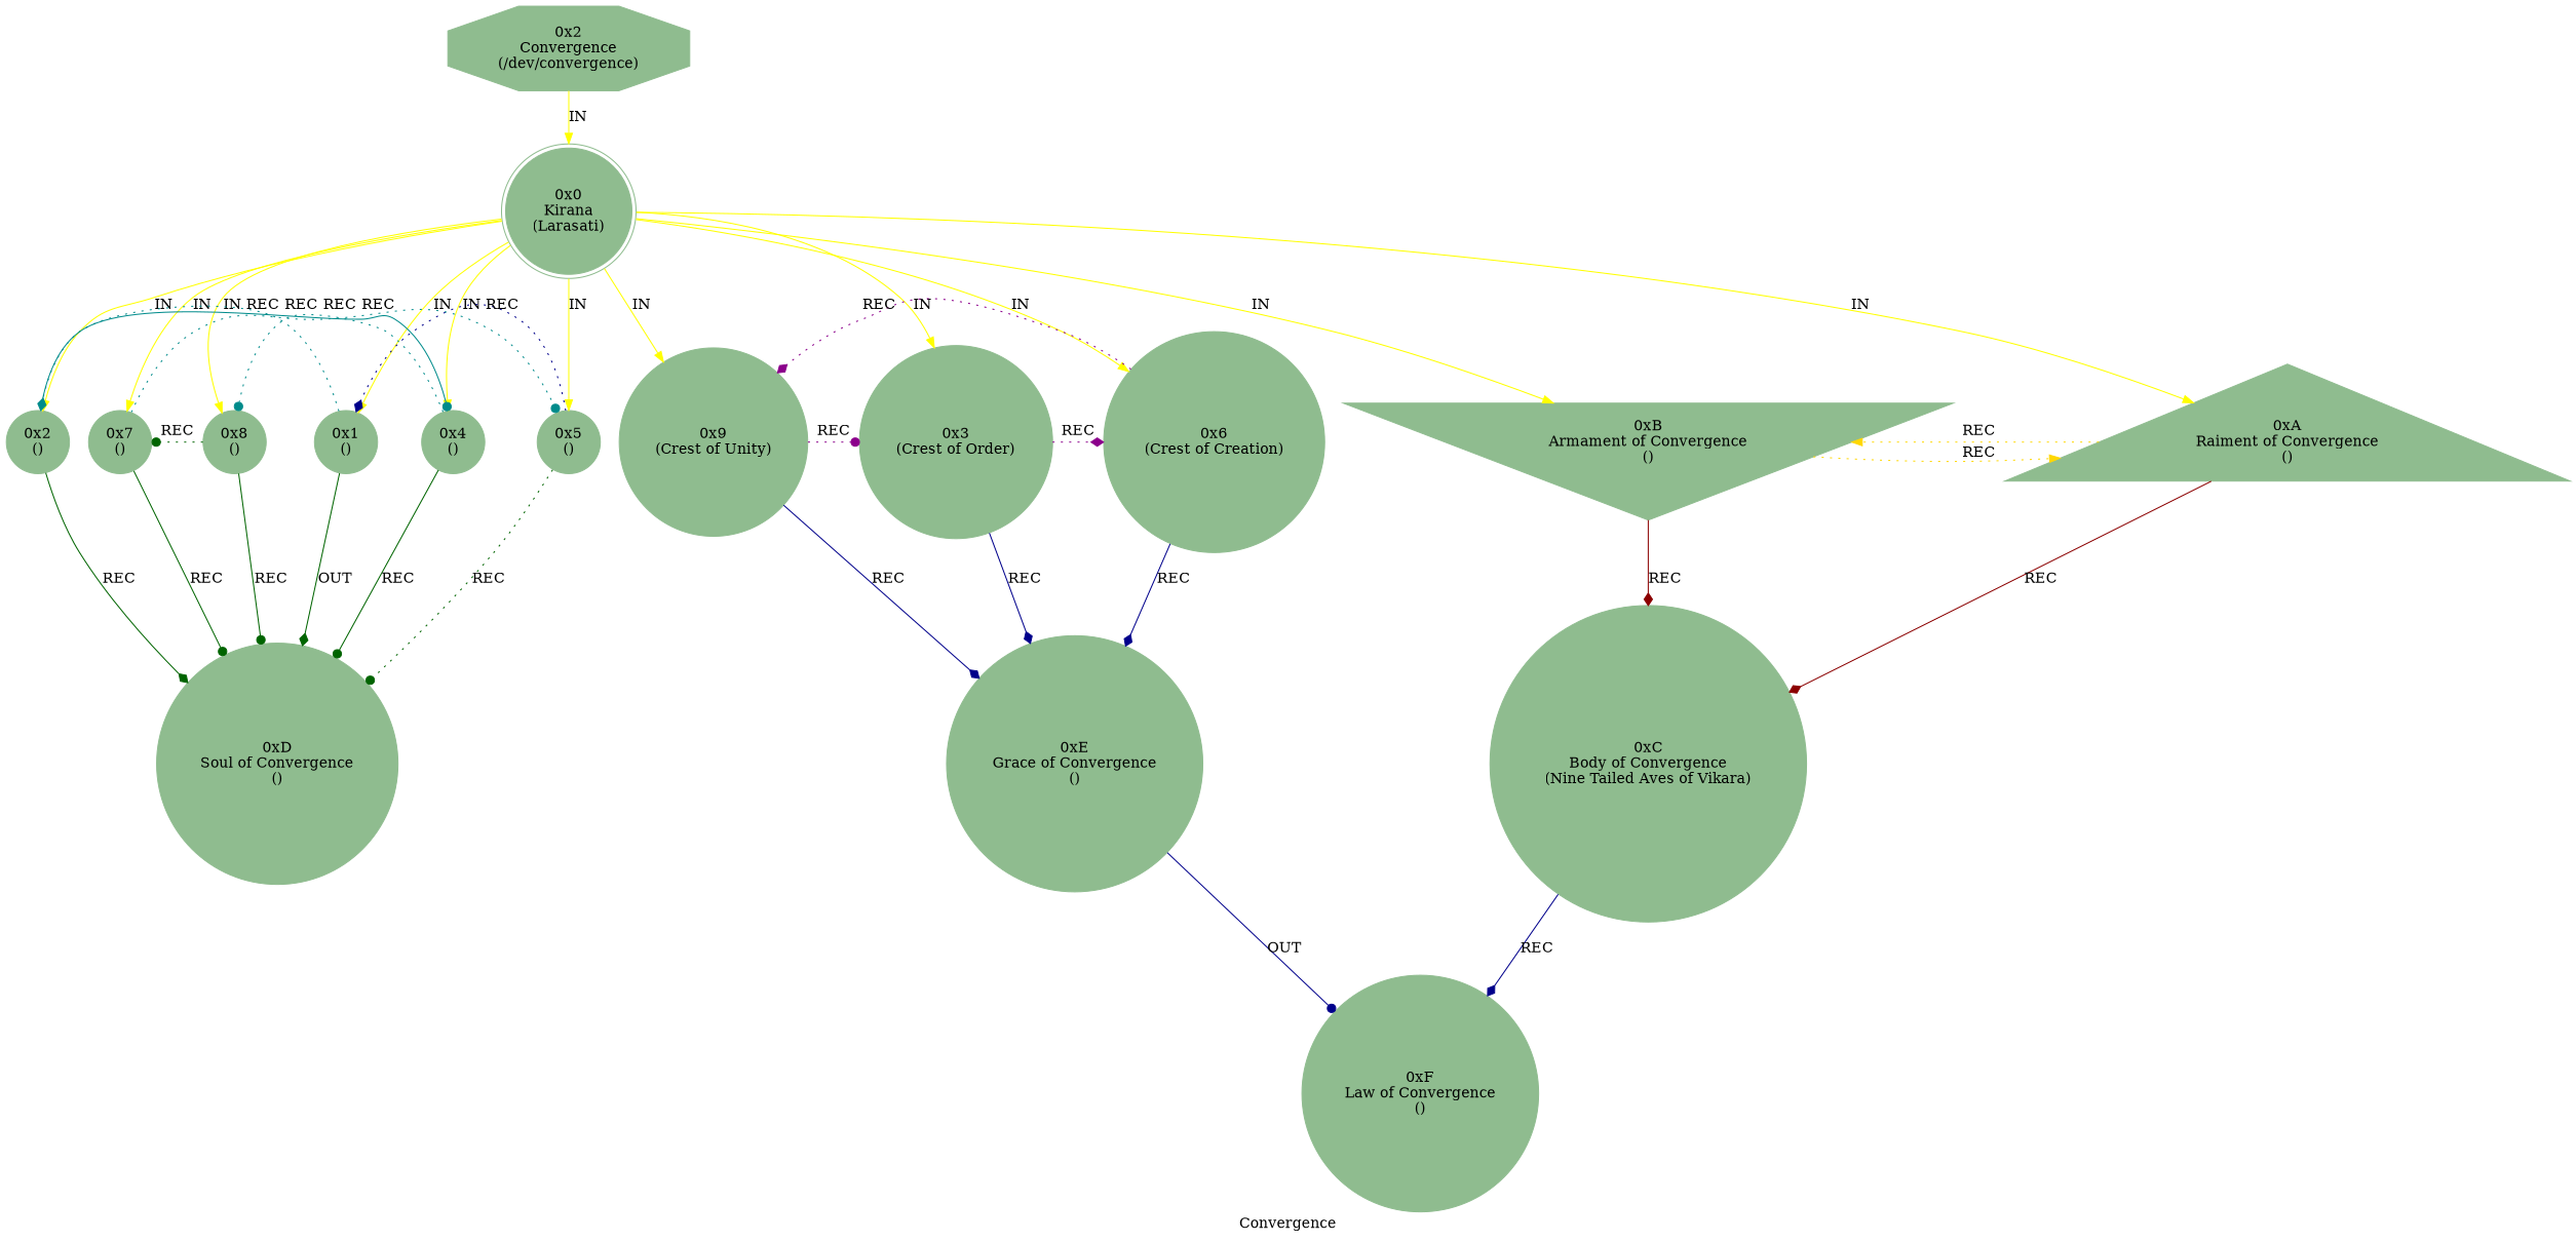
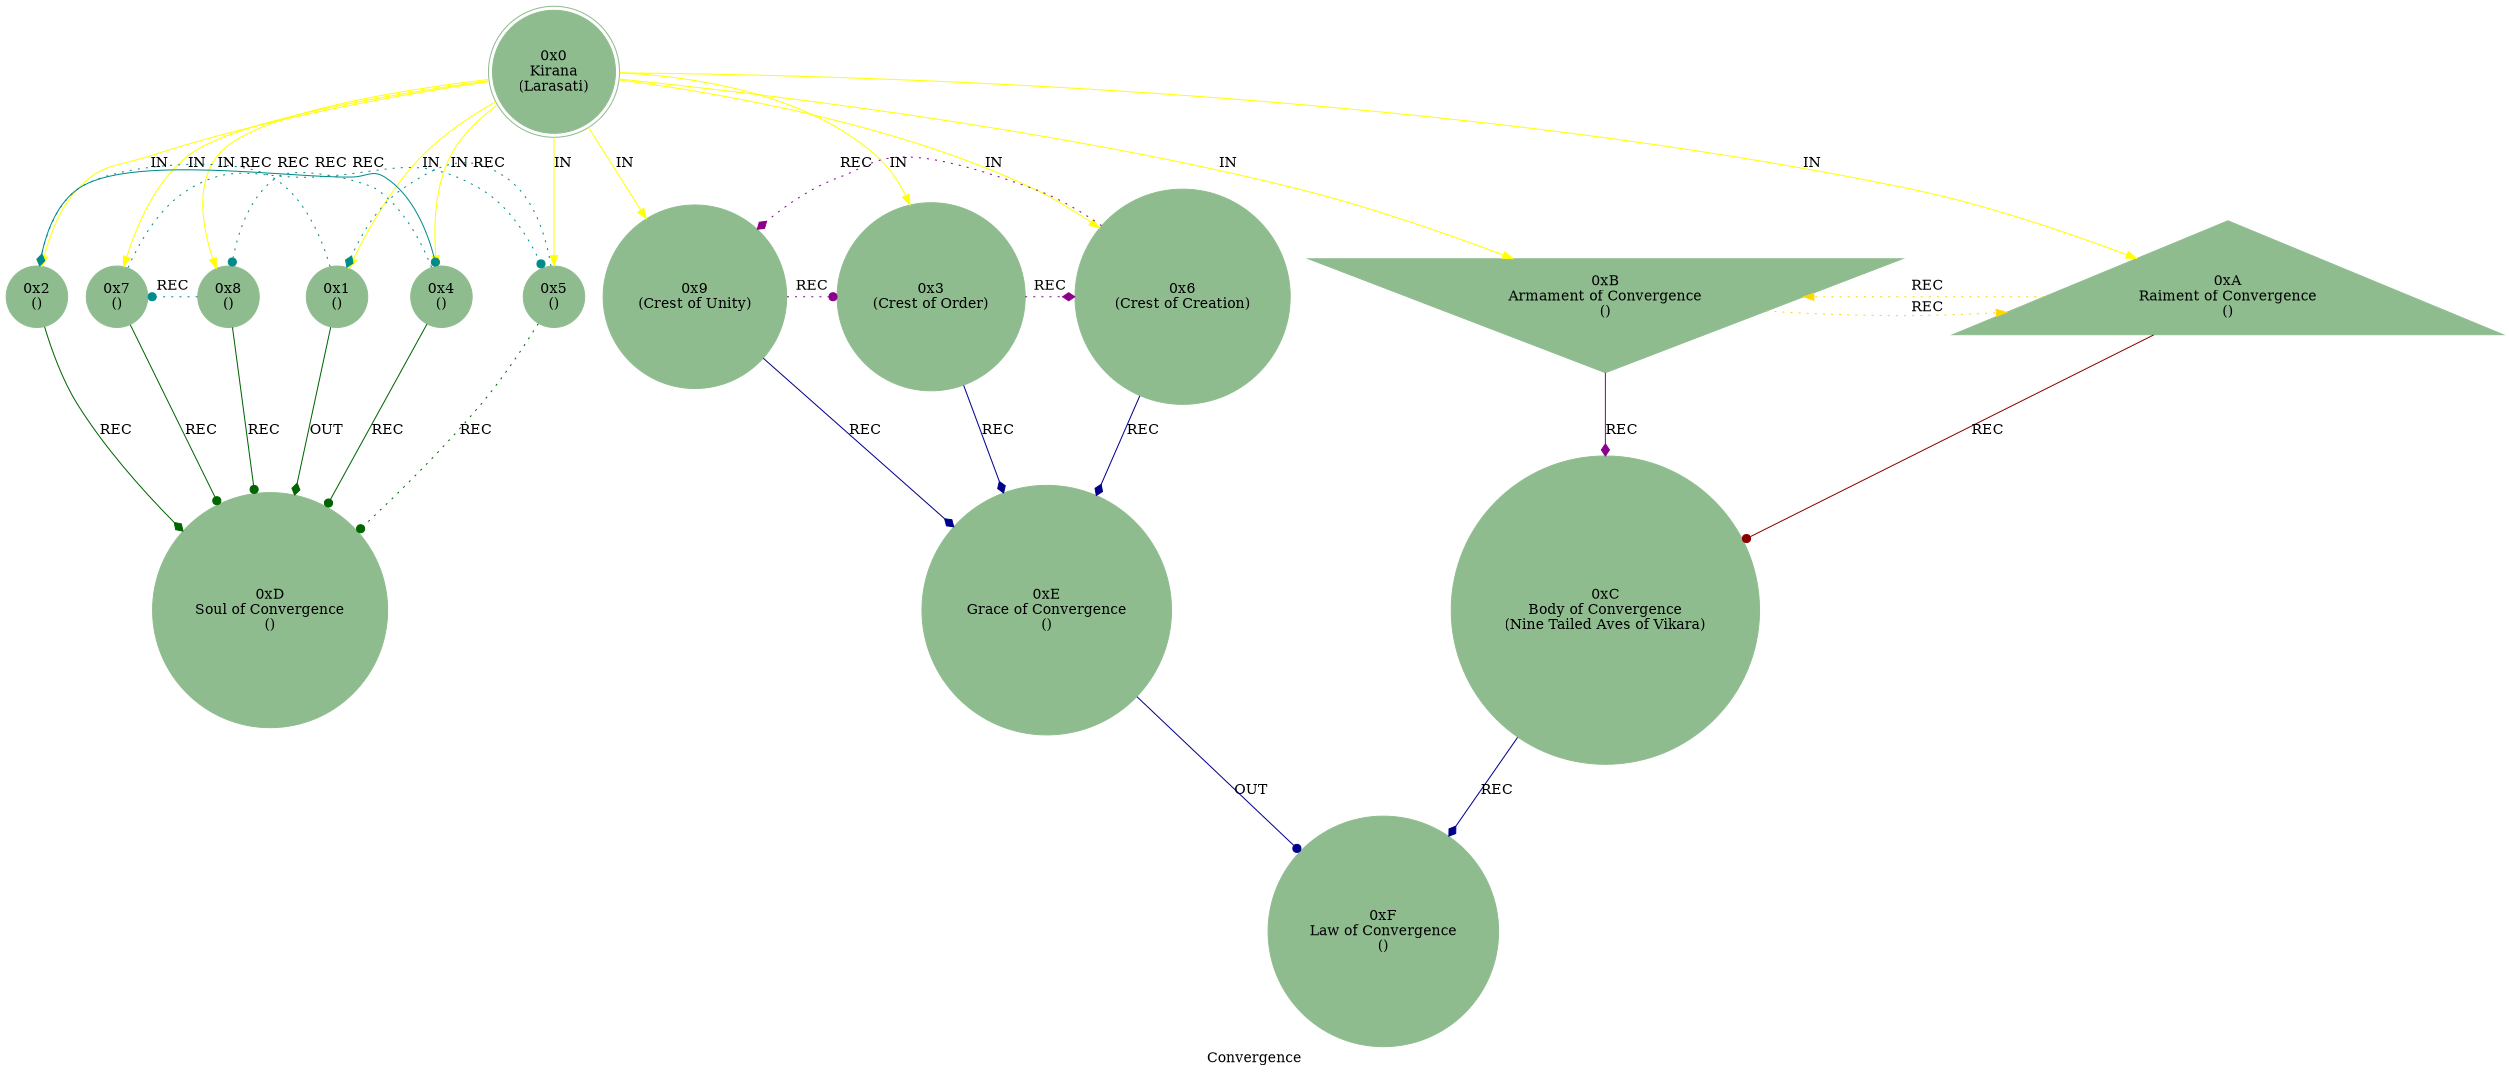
  strict digraph {
    color=blue
    label=Convergence
    style=filled
    node [color=darkseagreen shape=circle sides=8 style=filled]
    edge [color=yellow]
-   n1 [label="0x2\nConvergence\n(/dev/convergence)" shape=polygon]
    n2 [label="0x0\nKirana\n(Larasati)" shape=doublecircle]
    n3 [label="0x1\n()"]
    n4 [label="0x2\n()"]
    n5 [label="0x3\n(Crest of Order)"]
    n6 [label="0x4\n()"]
    n7 [label="0x5\n()"]
    n8 [label="0x6\n(Crest of Creation)"]
    n9 [label="0x7\n()"]
    n10 [label="0x8\n()"]
    n11 [label="0x9\n(Crest of Unity)"]
    n12 [label="0xA\nRaiment of Convergence\n()" shape=triangle]
    n13 [label="0xB\nArmament of Convergence\n()" shape=invtriangle]
    n14 [label="0xD\nSoul of Convergence\n()"]
    n15 [label="0xE\nGrace of Convergence\n()"]
    n16 [label="0xC\nBody of Convergence\n(Nine Tailed Aves of Vikara)"]
    n17 [label="0xF\nLaw of Convergence\n()"]
-   n1 -> n2 [label=IN]
    n2 -> n3 [label=IN]
    n2 -> n4 [label=IN]
    n2 -> n5 [label=IN]
    n2 -> n6 [label=IN]
    n2 -> n7 [label=IN]
    n2 -> n8 [label=IN]
    n2 -> n9 [label=IN]
    n2 -> n10 [label=IN]
    n2 -> n11 [label=IN]
    n2 -> n12 [label=IN]
    n2 -> n13 [label=IN]
    n3 -> n4 [arrowhead=diamond color=darkcyan constraint=false label=REC style=dotted]
    n3 -> n14 [arrowhead=diamond color=darkgreen label=OUT]
    n4 -> n6 [arrowhead=dot color=darkcyan constraint=false label=REC style=solid]
    n4 -> n14 [arrowhead=diamond color=darkgreen label=REC]
    n5 -> n8 [arrowhead=diamond color=darkmagenta constraint=false label=REC style=dotted]
    n5 -> n15 [arrowhead=diamond color=darkblue label=REC]
    n6 -> n10 [arrowhead=dot color=darkcyan constraint=false label=REC style=dotted]
    n6 -> n14 [arrowhead=dot color=darkgreen label=REC]
-   n7 -> n3 [arrowhead=diamond color=darkblue constraint=false label=REC style=dotted]
+   n7 -> n3 [arrowhead=diamond color=darkcyan constraint=false label=REC style=dotted]
    n7 -> n14 [arrowhead=dot color=darkgreen label=REC style=dotted]
    n8 -> n11 [arrowhead=diamond color=darkmagenta constraint=false label=REC style=dotted]
    n8 -> n15 [arrowhead=diamond color=darkblue label=REC]
    n9 -> n7 [arrowhead=dot color=darkcyan constraint=false label=REC style=dotted]
    n9 -> n14 [arrowhead=dot color=darkgreen label=REC]
-   n10 -> n9 [arrowhead=dot color=darkgreen constraint=false label=REC style=dotted]
+   n10 -> n9 [arrowhead=dot color=darkcyan constraint=false label=REC style=dotted]
    n10 -> n14 [arrowhead=dot color=darkgreen label=REC]
    n11 -> n5 [arrowhead=dot color=darkmagenta constraint=false label=REC style=dotted]
    n11 -> n15 [arrowhead=diamond color=darkblue label=REC]
    n12 -> n13 [color=gold constraint=false label=REC style=dotted]
-   n12 -> n16 [arrowhead=diamond color=darkred label=REC]
+   n12 -> n16 [arrowhead=dot color=darkred label=REC]
    n13 -> n12 [color=gold constraint=false label=REC style=dotted]
-   n13 -> n16 [arrowhead=diamond color=darkred label=REC]
+   n13 -> n16 [arrowhead=diamond color=darkmagenta label=REC]
    n15 -> n17 [arrowhead=dot color=darkblue label=OUT]
    n16 -> n17 [arrowhead=diamond color=darkblue label=REC]
  }
